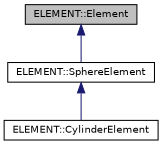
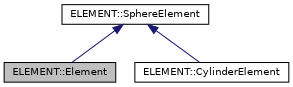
  digraph {
    node [color=black fillcolor=white fontname=Helvetica fontsize=10 shape=record style=filled]
    edge [color=midnightblue dir=back fontname=Helvetica fontsize=10 labelfontname=Helvetica labelfontsize=10 style=solid]
    n1 [fillcolor=grey75 fontcolor=black height=0.2 label="ELEMENT::Element" width=0.4]
    n2 [height=0.2 label="ELEMENT::SphereElement" width=0.4]
    n3 [height=0.2 label="ELEMENT::CylinderElement" width=0.4]
-   n1 -> n2
+   n2 -> n1
    n2 -> n3
  }
